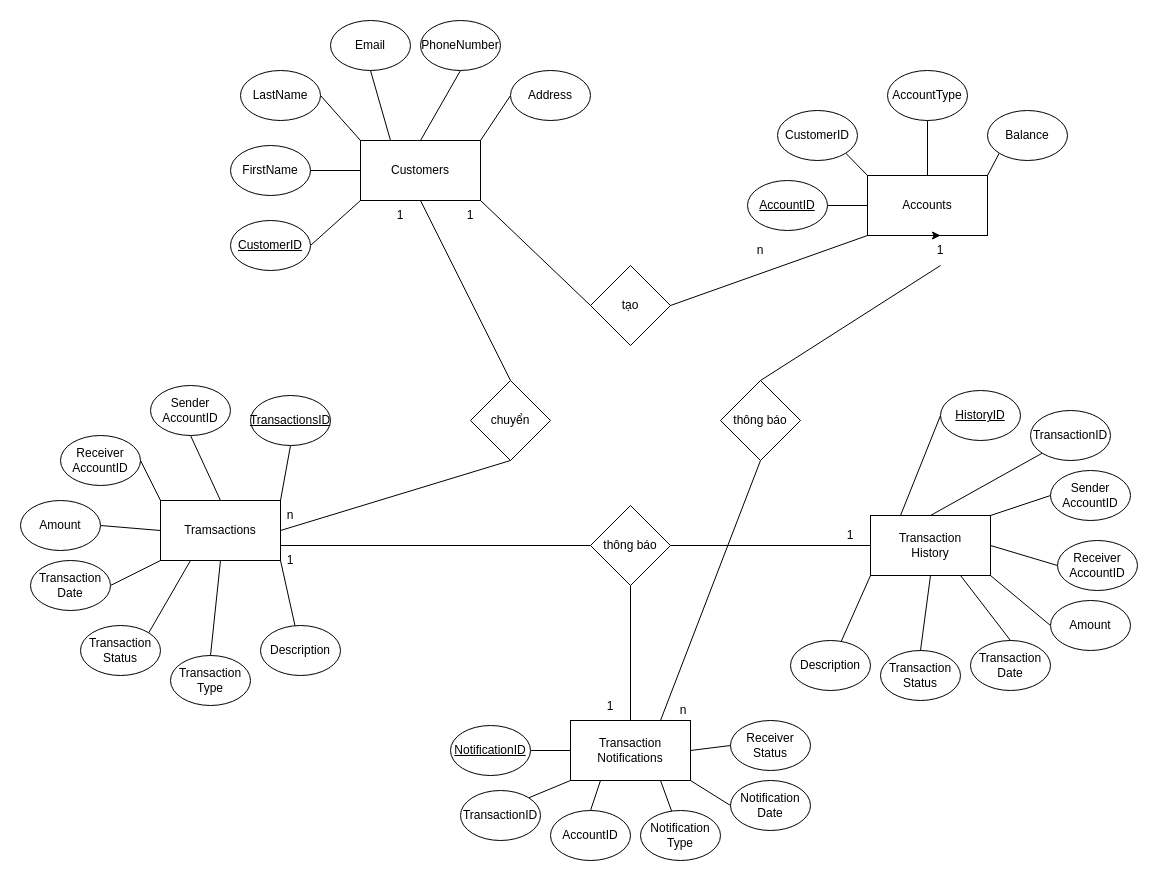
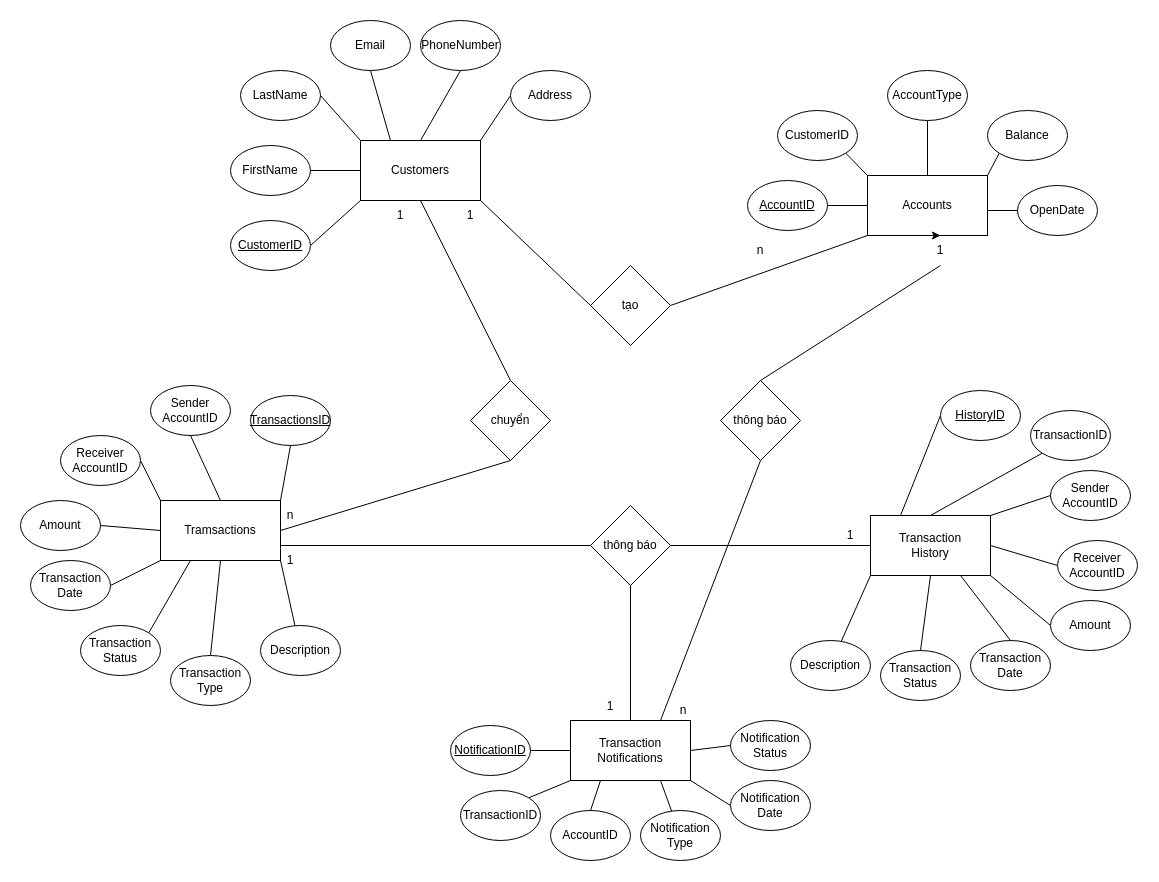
  <mxCell id="0" />
  <mxCell id="1" parent="0" />
  <mxCell id="2" value="" style="group" vertex="1" connectable="0" parent="1"><mxGeometry x="230" y="20" width="360" height="250" as="geometry" /></mxCell>
  <mxCell id="3" style="rounded=0;orthogonalLoop=1;jettySize=auto;html=1;exitX=0;exitY=1;exitDx=0;exitDy=0;entryX=1;entryY=0.5;entryDx=0;entryDy=0;endArrow=none;endFill=0;" parent="2" source="9" target="10" edge="1"><mxGeometry relative="1" as="geometry" /></mxCell>
  <mxCell id="4" style="edgeStyle=orthogonalEdgeStyle;rounded=0;orthogonalLoop=1;jettySize=auto;html=1;exitX=0;exitY=0.5;exitDx=0;exitDy=0;entryX=1;entryY=0.5;entryDx=0;entryDy=0;endArrow=none;endFill=0;" parent="2" source="9" target="11" edge="1"><mxGeometry relative="1" as="geometry" /></mxCell>
  <mxCell id="5" style="rounded=0;orthogonalLoop=1;jettySize=auto;html=1;exitX=0;exitY=0;exitDx=0;exitDy=0;entryX=1;entryY=0.5;entryDx=0;entryDy=0;endArrow=none;endFill=0;" parent="2" source="9" target="12" edge="1"><mxGeometry relative="1" as="geometry" /></mxCell>
  <mxCell id="6" style="rounded=0;orthogonalLoop=1;jettySize=auto;html=1;exitX=0.25;exitY=0;exitDx=0;exitDy=0;entryX=0.5;entryY=1;entryDx=0;entryDy=0;endArrow=none;endFill=0;" parent="2" source="9" target="13" edge="1"><mxGeometry relative="1" as="geometry" /></mxCell>
  <mxCell id="7" style="rounded=0;orthogonalLoop=1;jettySize=auto;html=1;exitX=0.5;exitY=0;exitDx=0;exitDy=0;entryX=0.5;entryY=1;entryDx=0;entryDy=0;endArrow=none;endFill=0;" parent="2" source="9" target="14" edge="1"><mxGeometry relative="1" as="geometry" /></mxCell>
  <mxCell id="8" style="rounded=0;orthogonalLoop=1;jettySize=auto;html=1;exitX=1;exitY=0;exitDx=0;exitDy=0;entryX=0;entryY=0.5;entryDx=0;entryDy=0;endArrow=none;endFill=0;" parent="2" source="9" target="15" edge="1"><mxGeometry relative="1" as="geometry" /></mxCell>
  <mxCell id="9" value="Customers" style="rounded=0;whiteSpace=wrap;html=1;" parent="2" vertex="1"><mxGeometry x="130" y="120" width="120" height="60" as="geometry" /></mxCell>
  <mxCell id="10" value="CustomerID" style="ellipse;whiteSpace=wrap;html=1;fontStyle=4" parent="2" vertex="1"><mxGeometry y="200" width="80" height="50" as="geometry" /></mxCell>
  <mxCell id="11" value="FirstName" style="ellipse;whiteSpace=wrap;html=1;" parent="2" vertex="1"><mxGeometry y="125" width="80" height="50" as="geometry" /></mxCell>
  <mxCell id="12" value="LastName" style="ellipse;whiteSpace=wrap;html=1;" parent="2" vertex="1"><mxGeometry x="10" y="50" width="80" height="50" as="geometry" /></mxCell>
  <mxCell id="13" value="Email" style="ellipse;whiteSpace=wrap;html=1;" parent="2" vertex="1"><mxGeometry x="100" width="80" height="50" as="geometry" /></mxCell>
  <mxCell id="14" value="PhoneNumber" style="ellipse;whiteSpace=wrap;html=1;" parent="2" vertex="1"><mxGeometry x="190" width="80" height="50" as="geometry" /></mxCell>
  <mxCell id="15" value="Address" style="ellipse;whiteSpace=wrap;html=1;" parent="2" vertex="1"><mxGeometry x="280" y="50" width="80" height="50" as="geometry" /></mxCell>
  <mxCell id="16" value="1" style="text;html=1;align=center;verticalAlign=middle;whiteSpace=wrap;rounded=0;" vertex="1" parent="2"><mxGeometry x="210" y="180" width="60" height="30" as="geometry" /></mxCell>
  <mxCell id="17" value="1" style="text;html=1;align=center;verticalAlign=middle;whiteSpace=wrap;rounded=0;" vertex="1" parent="2"><mxGeometry x="140" y="180" width="60" height="30" as="geometry" /></mxCell>
  <mxCell id="18" value="" style="group;fontStyle=4" vertex="1" connectable="0" parent="1"><mxGeometry x="747" y="70" width="350" height="165" as="geometry" /></mxCell>
  <mxCell id="19" value="Accounts" style="rounded=0;whiteSpace=wrap;html=1;" parent="18" vertex="1"><mxGeometry x="120" y="105" width="120" height="60" as="geometry" /></mxCell>
  <mxCell id="20" style="edgeStyle=orthogonalEdgeStyle;rounded=0;orthogonalLoop=1;jettySize=auto;html=1;exitX=1;exitY=0.5;exitDx=0;exitDy=0;entryX=0;entryY=0.5;entryDx=0;entryDy=0;endArrow=none;endFill=0;" parent="18" source="21" target="19" edge="1"><mxGeometry relative="1" as="geometry" /></mxCell>
  <mxCell id="21" value="&lt;u&gt;AccountID&lt;/u&gt;" style="ellipse;whiteSpace=wrap;html=1;" parent="18" vertex="1"><mxGeometry y="110" width="80" height="50" as="geometry" /></mxCell>
  <mxCell id="22" style="rounded=0;orthogonalLoop=1;jettySize=auto;html=1;exitX=1;exitY=1;exitDx=0;exitDy=0;entryX=0;entryY=0;entryDx=0;entryDy=0;endArrow=none;endFill=0;" parent="18" source="23" target="19" edge="1"><mxGeometry relative="1" as="geometry" /></mxCell>
  <mxCell id="23" value="CustomerID" style="ellipse;whiteSpace=wrap;html=1;" parent="18" vertex="1"><mxGeometry x="30" y="40" width="80" height="50" as="geometry" /></mxCell>
  <mxCell id="24" style="edgeStyle=orthogonalEdgeStyle;rounded=0;orthogonalLoop=1;jettySize=auto;html=1;exitX=0.5;exitY=1;exitDx=0;exitDy=0;entryX=0.5;entryY=0;entryDx=0;entryDy=0;endArrow=none;endFill=0;" parent="18" source="25" target="19" edge="1"><mxGeometry relative="1" as="geometry" /></mxCell>
  <mxCell id="25" value="AccountType" style="ellipse;whiteSpace=wrap;html=1;" parent="18" vertex="1"><mxGeometry x="140" width="80" height="50" as="geometry" /></mxCell>
  <mxCell id="26" style="rounded=0;orthogonalLoop=1;jettySize=auto;html=1;exitX=0;exitY=1;exitDx=0;exitDy=0;entryX=1;entryY=0;entryDx=0;entryDy=0;endArrow=none;endFill=0;" parent="18" source="27" target="19" edge="1"><mxGeometry relative="1" as="geometry" /></mxCell>
  <mxCell id="27" value="Balance" style="ellipse;whiteSpace=wrap;html=1;" parent="18" vertex="1"><mxGeometry x="240" y="40" width="80" height="50" as="geometry" /></mxCell>
+ <mxCell id="28" style="edgeStyle=orthogonalEdgeStyle;rounded=0;orthogonalLoop=1;jettySize=auto;html=1;exitX=0;exitY=0.5;exitDx=0;exitDy=0;entryX=1;entryY=0.5;entryDx=0;entryDy=0;endArrow=none;endFill=0;" parent="18" source="29" target="19" edge="1"><mxGeometry relative="1" as="geometry" /></mxCell>
+ <mxCell id="29" value="OpenDate" style="ellipse;whiteSpace=wrap;html=1;" parent="18" vertex="1"><mxGeometry x="270" y="115" width="80" height="50" as="geometry" /></mxCell>
  <mxCell id="30" value="" style="group" vertex="1" connectable="0" parent="1"><mxGeometry x="20" y="385" width="320" height="320" as="geometry" /></mxCell>
  <mxCell id="31" style="rounded=0;orthogonalLoop=1;jettySize=auto;html=1;exitX=1;exitY=0;exitDx=0;exitDy=0;entryX=0.5;entryY=1;entryDx=0;entryDy=0;endArrow=none;endFill=0;" edge="1" parent="30" source="39" target="47"><mxGeometry relative="1" as="geometry" /></mxCell>
  <mxCell id="32" style="rounded=0;orthogonalLoop=1;jettySize=auto;html=1;exitX=0.5;exitY=0;exitDx=0;exitDy=0;entryX=0.5;entryY=1;entryDx=0;entryDy=0;endArrow=none;endFill=0;" edge="1" parent="30" source="39" target="44"><mxGeometry relative="1" as="geometry" /></mxCell>
  <mxCell id="33" style="rounded=0;orthogonalLoop=1;jettySize=auto;html=1;exitX=0;exitY=0;exitDx=0;exitDy=0;entryX=1;entryY=0.5;entryDx=0;entryDy=0;endArrow=none;endFill=0;" edge="1" parent="30" source="39" target="41"><mxGeometry relative="1" as="geometry" /></mxCell>
  <mxCell id="34" style="rounded=0;orthogonalLoop=1;jettySize=auto;html=1;exitX=0;exitY=0.5;exitDx=0;exitDy=0;entryX=1;entryY=0.5;entryDx=0;entryDy=0;endArrow=none;endFill=0;" edge="1" parent="30" source="39" target="42"><mxGeometry relative="1" as="geometry" /></mxCell>
  <mxCell id="35" style="rounded=0;orthogonalLoop=1;jettySize=auto;html=1;exitX=0;exitY=1;exitDx=0;exitDy=0;entryX=1;entryY=0.5;entryDx=0;entryDy=0;endArrow=none;endFill=0;" edge="1" parent="30" source="39" target="40"><mxGeometry relative="1" as="geometry" /></mxCell>
  <mxCell id="36" style="rounded=0;orthogonalLoop=1;jettySize=auto;html=1;exitX=0.25;exitY=1;exitDx=0;exitDy=0;entryX=1;entryY=0;entryDx=0;entryDy=0;endArrow=none;endFill=0;" edge="1" parent="30" source="39" target="43"><mxGeometry relative="1" as="geometry" /></mxCell>
  <mxCell id="37" style="rounded=0;orthogonalLoop=1;jettySize=auto;html=1;exitX=0.5;exitY=1;exitDx=0;exitDy=0;entryX=0.5;entryY=0;entryDx=0;entryDy=0;endArrow=none;endFill=0;" edge="1" parent="30" source="39" target="45"><mxGeometry relative="1" as="geometry" /></mxCell>
  <mxCell id="38" style="rounded=0;orthogonalLoop=1;jettySize=auto;html=1;exitX=1;exitY=1;exitDx=0;exitDy=0;endArrow=none;endFill=0;" edge="1" parent="30" source="39" target="46"><mxGeometry relative="1" as="geometry" /></mxCell>
  <mxCell id="39" value="Tramsactions" style="rounded=0;whiteSpace=wrap;html=1;" parent="30" vertex="1"><mxGeometry x="140" y="115" width="120" height="60" as="geometry" /></mxCell>
  <mxCell id="40" value="Transaction&lt;br&gt;Date" style="ellipse;whiteSpace=wrap;html=1;" parent="30" vertex="1"><mxGeometry x="10" y="175" width="80" height="50" as="geometry" /></mxCell>
  <mxCell id="41" value="Receiver&lt;br&gt;AccountID" style="ellipse;whiteSpace=wrap;html=1;" parent="30" vertex="1"><mxGeometry x="40" y="50" width="80" height="50" as="geometry" /></mxCell>
  <mxCell id="42" value="Amount" style="ellipse;whiteSpace=wrap;html=1;" parent="30" vertex="1"><mxGeometry y="115" width="80" height="50" as="geometry" /></mxCell>
  <mxCell id="43" value="Transaction&lt;br&gt;Status" style="ellipse;whiteSpace=wrap;html=1;" parent="30" vertex="1"><mxGeometry x="60" y="240" width="80" height="50" as="geometry" /></mxCell>
  <mxCell id="44" value="Sender&lt;br&gt;AccountID" style="ellipse;whiteSpace=wrap;html=1;" parent="30" vertex="1"><mxGeometry x="130" width="80" height="50" as="geometry" /></mxCell>
  <mxCell id="45" value="Transaction&lt;br&gt;Type" style="ellipse;whiteSpace=wrap;html=1;" parent="30" vertex="1"><mxGeometry x="150" y="270" width="80" height="50" as="geometry" /></mxCell>
  <mxCell id="46" value="Description" style="ellipse;whiteSpace=wrap;html=1;" parent="30" vertex="1"><mxGeometry x="240" y="240" width="80" height="50" as="geometry" /></mxCell>
  <mxCell id="47" value="&lt;u&gt;TransactionsID&lt;/u&gt;" style="ellipse;whiteSpace=wrap;html=1;" parent="30" vertex="1"><mxGeometry x="230" y="10" width="80" height="50" as="geometry" /></mxCell>
  <mxCell id="48" value="n" style="text;html=1;align=center;verticalAlign=middle;whiteSpace=wrap;rounded=0;" vertex="1" parent="30"><mxGeometry x="240" y="115" width="60" height="30" as="geometry" /></mxCell>
  <mxCell id="49" value="1" style="text;html=1;align=center;verticalAlign=middle;whiteSpace=wrap;rounded=0;" vertex="1" parent="30"><mxGeometry x="240" y="160" width="60" height="30" as="geometry" /></mxCell>
  <mxCell id="50" value="" style="group" vertex="1" connectable="0" parent="1"><mxGeometry x="790" y="390" width="347" height="310" as="geometry" /></mxCell>
  <mxCell id="51" value="Transaction&lt;br&gt;Status" style="ellipse;whiteSpace=wrap;html=1;" vertex="1" parent="50"><mxGeometry x="90" y="260" width="80" height="50" as="geometry" /></mxCell>
  <mxCell id="52" value="" style="group" vertex="1" connectable="0" parent="50"><mxGeometry width="347" height="300" as="geometry" /></mxCell>
  <mxCell id="53" style="rounded=0;orthogonalLoop=1;jettySize=auto;html=1;exitX=1;exitY=0.5;exitDx=0;exitDy=0;entryX=0;entryY=0.5;entryDx=0;entryDy=0;endArrow=none;endFill=0;" edge="1" parent="52" source="60" target="64"><mxGeometry relative="1" as="geometry" /></mxCell>
  <mxCell id="54" style="rounded=0;orthogonalLoop=1;jettySize=auto;html=1;exitX=1;exitY=0;exitDx=0;exitDy=0;entryX=0;entryY=0.5;entryDx=0;entryDy=0;endArrow=none;endFill=0;" edge="1" parent="52" source="60" target="63"><mxGeometry relative="1" as="geometry" /></mxCell>
  <mxCell id="55" style="rounded=0;orthogonalLoop=1;jettySize=auto;html=1;exitX=0.5;exitY=0;exitDx=0;exitDy=0;entryX=0;entryY=1;entryDx=0;entryDy=0;endArrow=none;endFill=0;" edge="1" parent="52" source="60" target="62"><mxGeometry relative="1" as="geometry" /></mxCell>
  <mxCell id="56" style="rounded=0;orthogonalLoop=1;jettySize=auto;html=1;exitX=0.25;exitY=0;exitDx=0;exitDy=0;entryX=0;entryY=0.5;entryDx=0;entryDy=0;endArrow=none;endFill=0;" edge="1" parent="52" source="60" target="61"><mxGeometry relative="1" as="geometry" /></mxCell>
  <mxCell id="57" style="rounded=0;orthogonalLoop=1;jettySize=auto;html=1;exitX=1;exitY=1;exitDx=0;exitDy=0;entryX=0;entryY=0.5;entryDx=0;entryDy=0;endArrow=none;endFill=0;" edge="1" parent="52" source="60" target="65"><mxGeometry relative="1" as="geometry" /></mxCell>
  <mxCell id="58" style="rounded=0;orthogonalLoop=1;jettySize=auto;html=1;exitX=0.75;exitY=1;exitDx=0;exitDy=0;entryX=0.5;entryY=0;entryDx=0;entryDy=0;endArrow=none;endFill=0;" edge="1" parent="52" source="60" target="66"><mxGeometry relative="1" as="geometry" /></mxCell>
  <mxCell id="59" style="rounded=0;orthogonalLoop=1;jettySize=auto;html=1;exitX=0;exitY=1;exitDx=0;exitDy=0;endArrow=none;endFill=0;" edge="1" parent="52" source="60" target="67"><mxGeometry relative="1" as="geometry" /></mxCell>
  <mxCell id="60" value="Transaction&lt;br&gt;History" style="rounded=0;whiteSpace=wrap;html=1;" parent="52" vertex="1"><mxGeometry x="80" y="125" width="120" height="60" as="geometry" /></mxCell>
  <mxCell id="61" value="&lt;u&gt;HistoryID&lt;/u&gt;" style="ellipse;whiteSpace=wrap;html=1;" vertex="1" parent="52"><mxGeometry x="150" width="80" height="50" as="geometry" /></mxCell>
  <mxCell id="62" value="TransactionID" style="ellipse;whiteSpace=wrap;html=1;" vertex="1" parent="52"><mxGeometry x="240" y="20" width="80" height="50" as="geometry" /></mxCell>
  <mxCell id="63" value="Sender&lt;br&gt;AccountID" style="ellipse;whiteSpace=wrap;html=1;" vertex="1" parent="52"><mxGeometry x="260" y="80" width="80" height="50" as="geometry" /></mxCell>
  <mxCell id="64" value="Receiver&lt;br&gt;AccountID" style="ellipse;whiteSpace=wrap;html=1;" vertex="1" parent="52"><mxGeometry x="267" y="150" width="80" height="50" as="geometry" /></mxCell>
  <mxCell id="65" value="Amount" style="ellipse;whiteSpace=wrap;html=1;" vertex="1" parent="52"><mxGeometry x="260" y="210" width="80" height="50" as="geometry" /></mxCell>
  <mxCell id="66" value="Transaction&lt;br&gt;Date" style="ellipse;whiteSpace=wrap;html=1;" vertex="1" parent="52"><mxGeometry x="180" y="250" width="80" height="50" as="geometry" /></mxCell>
  <mxCell id="67" value="Description" style="ellipse;whiteSpace=wrap;html=1;" vertex="1" parent="52"><mxGeometry y="250" width="80" height="50" as="geometry" /></mxCell>
  <mxCell id="68" value="1" style="text;html=1;align=center;verticalAlign=middle;whiteSpace=wrap;rounded=0;" vertex="1" parent="52"><mxGeometry x="30" y="130" width="60" height="30" as="geometry" /></mxCell>
  <mxCell id="69" style="rounded=0;orthogonalLoop=1;jettySize=auto;html=1;exitX=0.5;exitY=1;exitDx=0;exitDy=0;entryX=0.5;entryY=0;entryDx=0;entryDy=0;endArrow=none;endFill=0;" edge="1" parent="50" source="60" target="51"><mxGeometry relative="1" as="geometry" /></mxCell>
  <mxCell id="70" value="" style="group" vertex="1" connectable="0" parent="1"><mxGeometry x="450" y="720" width="360" height="140" as="geometry" /></mxCell>
  <mxCell id="71" style="rounded=0;orthogonalLoop=1;jettySize=auto;html=1;exitX=0;exitY=0.5;exitDx=0;exitDy=0;entryX=1;entryY=0.5;entryDx=0;entryDy=0;endArrow=none;endFill=0;" edge="1" parent="70" source="77" target="78"><mxGeometry relative="1" as="geometry" /></mxCell>
  <mxCell id="72" style="rounded=0;orthogonalLoop=1;jettySize=auto;html=1;exitX=0;exitY=1;exitDx=0;exitDy=0;entryX=1;entryY=0;entryDx=0;entryDy=0;endArrow=none;endFill=0;" edge="1" parent="70" source="77" target="79"><mxGeometry relative="1" as="geometry" /></mxCell>
  <mxCell id="73" style="rounded=0;orthogonalLoop=1;jettySize=auto;html=1;exitX=0.25;exitY=1;exitDx=0;exitDy=0;entryX=0.5;entryY=0;entryDx=0;entryDy=0;endArrow=none;endFill=0;" edge="1" parent="70" source="77" target="80"><mxGeometry relative="1" as="geometry" /></mxCell>
  <mxCell id="74" style="rounded=0;orthogonalLoop=1;jettySize=auto;html=1;exitX=0.75;exitY=1;exitDx=0;exitDy=0;endArrow=none;endFill=0;" edge="1" parent="70" source="77" target="81"><mxGeometry relative="1" as="geometry" /></mxCell>
  <mxCell id="75" style="rounded=0;orthogonalLoop=1;jettySize=auto;html=1;exitX=1;exitY=1;exitDx=0;exitDy=0;entryX=0;entryY=0.5;entryDx=0;entryDy=0;endArrow=none;endFill=0;" edge="1" parent="70" source="77" target="82"><mxGeometry relative="1" as="geometry" /></mxCell>
  <mxCell id="76" style="rounded=0;orthogonalLoop=1;jettySize=auto;html=1;exitX=1;exitY=0.5;exitDx=0;exitDy=0;entryX=0;entryY=0.5;entryDx=0;entryDy=0;endArrow=none;endFill=0;" edge="1" parent="70" source="77" target="83"><mxGeometry relative="1" as="geometry" /></mxCell>
  <mxCell id="77" value="Transaction&lt;br&gt;Notifications" style="rounded=0;whiteSpace=wrap;html=1;" vertex="1" parent="70"><mxGeometry x="120" width="120" height="60" as="geometry" /></mxCell>
  <mxCell id="78" value="&lt;u&gt;NotificationID&lt;/u&gt;" style="ellipse;whiteSpace=wrap;html=1;" vertex="1" parent="70"><mxGeometry y="5" width="80" height="50" as="geometry" /></mxCell>
  <mxCell id="79" value="TransactionID" style="ellipse;whiteSpace=wrap;html=1;" vertex="1" parent="70"><mxGeometry x="10" y="70" width="80" height="50" as="geometry" /></mxCell>
  <mxCell id="80" value="AccountID" style="ellipse;whiteSpace=wrap;html=1;" vertex="1" parent="70"><mxGeometry x="100" y="90" width="80" height="50" as="geometry" /></mxCell>
  <mxCell id="81" value="Notification&lt;br&gt;Type" style="ellipse;whiteSpace=wrap;html=1;" vertex="1" parent="70"><mxGeometry x="190" y="90" width="80" height="50" as="geometry" /></mxCell>
  <mxCell id="82" value="Notification&lt;br&gt;Date" style="ellipse;whiteSpace=wrap;html=1;" vertex="1" parent="70"><mxGeometry x="280" y="60" width="80" height="50" as="geometry" /></mxCell>
- <mxCell id="83" value="Receiver&lt;br&gt;Status" style="ellipse;whiteSpace=wrap;html=1;" vertex="1" parent="70"><mxGeometry x="280" width="80" height="50" as="geometry" /></mxCell>
+ <mxCell id="83" value="Notification&lt;br&gt;Status" style="ellipse;whiteSpace=wrap;html=1;" vertex="1" parent="70"><mxGeometry x="280" width="80" height="50" as="geometry" /></mxCell>
  <mxCell id="84" value="n" style="text;html=1;align=center;verticalAlign=middle;whiteSpace=wrap;rounded=0;" vertex="1" parent="70"><mxGeometry x="203" y="-25" width="60" height="30" as="geometry" /></mxCell>
  <mxCell id="85" style="rounded=0;orthogonalLoop=1;jettySize=auto;html=1;exitX=1;exitY=0.5;exitDx=0;exitDy=0;entryX=0;entryY=1;entryDx=0;entryDy=0;endArrow=none;endFill=0;" edge="1" parent="1" source="86" target="19"><mxGeometry relative="1" as="geometry" /></mxCell>
  <mxCell id="86" value="tạo" style="rhombus;whiteSpace=wrap;html=1;" vertex="1" parent="1"><mxGeometry x="590" y="265" width="80" height="80" as="geometry" /></mxCell>
  <mxCell id="87" style="rounded=0;orthogonalLoop=1;jettySize=auto;html=1;exitX=1;exitY=1;exitDx=0;exitDy=0;entryX=0;entryY=0.5;entryDx=0;entryDy=0;endArrow=none;endFill=0;" edge="1" parent="1" source="9" target="86"><mxGeometry relative="1" as="geometry" /></mxCell>
  <mxCell id="88" style="rounded=0;orthogonalLoop=1;jettySize=auto;html=1;exitX=0.5;exitY=1;exitDx=0;exitDy=0;entryX=1;entryY=0.5;entryDx=0;entryDy=0;endArrow=none;endFill=0;" edge="1" parent="1" source="89" target="39"><mxGeometry relative="1" as="geometry" /></mxCell>
  <mxCell id="89" value="chuyển" style="rhombus;whiteSpace=wrap;html=1;" vertex="1" parent="1"><mxGeometry x="470" y="380" width="80" height="80" as="geometry" /></mxCell>
  <mxCell id="90" style="rounded=0;orthogonalLoop=1;jettySize=auto;html=1;exitX=0.5;exitY=1;exitDx=0;exitDy=0;entryX=0.5;entryY=0;entryDx=0;entryDy=0;endArrow=none;endFill=0;" edge="1" parent="1" source="9" target="89"><mxGeometry relative="1" as="geometry" /></mxCell>
  <mxCell id="91" style="edgeStyle=orthogonalEdgeStyle;rounded=0;orthogonalLoop=1;jettySize=auto;html=1;exitX=0.5;exitY=1;exitDx=0;exitDy=0;entryX=0.5;entryY=0;entryDx=0;entryDy=0;endArrow=none;endFill=0;" edge="1" parent="1" source="93" target="77"><mxGeometry relative="1" as="geometry" /></mxCell>
  <mxCell id="92" style="edgeStyle=orthogonalEdgeStyle;rounded=0;orthogonalLoop=1;jettySize=auto;html=1;exitX=1;exitY=0.5;exitDx=0;exitDy=0;entryX=0;entryY=0.5;entryDx=0;entryDy=0;endArrow=none;endFill=0;" edge="1" parent="1" source="93" target="60"><mxGeometry relative="1" as="geometry"><mxPoint x="683" y="525" as="targetPoint" /></mxGeometry></mxCell>
  <mxCell id="93" value="thông báo" style="rhombus;whiteSpace=wrap;html=1;" vertex="1" parent="1"><mxGeometry x="590" y="505" width="80" height="80" as="geometry" /></mxCell>
  <mxCell id="94" style="edgeStyle=orthogonalEdgeStyle;rounded=0;orthogonalLoop=1;jettySize=auto;html=1;exitX=1;exitY=0.75;exitDx=0;exitDy=0;entryX=0;entryY=0.5;entryDx=0;entryDy=0;endArrow=none;endFill=0;" edge="1" parent="1" source="39" target="93"><mxGeometry relative="1" as="geometry" /></mxCell>
  <mxCell id="95" value="n" style="text;html=1;align=center;verticalAlign=middle;whiteSpace=wrap;rounded=0;" vertex="1" parent="1"><mxGeometry x="730" y="235" width="60" height="30" as="geometry" /></mxCell>
  <mxCell id="96" value="1" style="text;html=1;align=center;verticalAlign=middle;whiteSpace=wrap;rounded=0;" vertex="1" parent="1"><mxGeometry x="580" y="691" width="60" height="30" as="geometry" /></mxCell>
  <mxCell id="97" style="rounded=0;orthogonalLoop=1;jettySize=auto;html=1;exitX=0.5;exitY=1;exitDx=0;exitDy=0;entryX=0.75;entryY=0;entryDx=0;entryDy=0;endArrow=none;endFill=0;" edge="1" parent="1" source="98" target="77"><mxGeometry relative="1" as="geometry" /></mxCell>
  <mxCell id="98" value="thông báo" style="rhombus;whiteSpace=wrap;html=1;" vertex="1" parent="1"><mxGeometry x="720" y="380" width="80" height="80" as="geometry" /></mxCell>
  <mxCell id="99" style="rounded=0;orthogonalLoop=1;jettySize=auto;html=1;exitX=0.5;exitY=1;exitDx=0;exitDy=0;entryX=0.5;entryY=0;entryDx=0;entryDy=0;endArrow=none;endFill=0;" edge="1" parent="1" source="101" target="98"><mxGeometry relative="1" as="geometry" /></mxCell>
  <mxCell id="100" value="" style="edgeStyle=orthogonalEdgeStyle;rounded=0;orthogonalLoop=1;jettySize=auto;html=1;exitX=0.5;exitY=1;exitDx=0;exitDy=0;entryX=0.5;entryY=0;entryDx=0;entryDy=0;" edge="1" parent="1" source="19" target="101"><mxGeometry relative="1" as="geometry"><mxPoint x="927" y="235" as="sourcePoint" /><mxPoint x="760" y="395" as="targetPoint" /></mxGeometry></mxCell>
  <mxCell id="101" value="1" style="text;html=1;align=center;verticalAlign=middle;whiteSpace=wrap;rounded=0;" vertex="1" parent="1"><mxGeometry x="910" y="235" width="60" height="30" as="geometry" /></mxCell>
